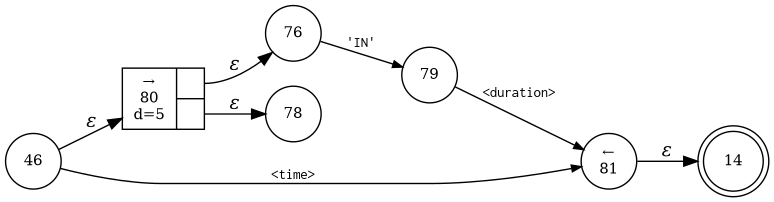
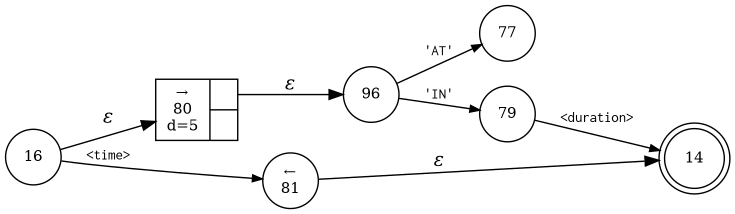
  digraph {
    rankdir=LR
    node [fixedsize=true fontsize=11 shape=circle peripheries=1]
    edge [fontname="Times-Italic"]
    n1 [label=14 shape=doublecircle width=.6 peripheries=""]
-   n2 [label=46 width=.55]
+   n2 [label=16 width=.55]
    n3 [fixedsize=false label="{&rarr;\n80\nd=5|{<p0>|<p1>}}" shape=record]
    n4 [label="&larr;\n81" width=.55]
-   n5 [label=76 width=.55]
-   n6 [label=78 width=.55]
+   n5 [label=96 width=.55]
+   n7 [label=77 width=.55]
    n8 [label=79 width=.55]
    n2 -> n3 [label="&epsilon;"]
    n2 -> n4 [arrowhead=normal arrowsize=.7 fontname=Courier fontsize=11 label="<time>"]
    n3 -> n5 [label="&epsilon;" tailport=p0]
-   n3 -> n6 [label="&epsilon;" tailport=p1]
    n4 -> n1 [label="&epsilon;"]
+   n5 -> n7 [arrowhead=normal arrowsize=.7 fontname=Courier fontsize=11 label="'AT'"]
    n5 -> n8 [arrowhead=normal arrowsize=.7 fontname=Courier fontsize=11 label="'IN'"]
-   n8 -> n4 [arrowhead=normal arrowsize=.7 fontname=Courier fontsize=11 label="<duration>"]
+   n8 -> n1 [arrowhead=normal arrowsize=.7 fontname=Courier fontsize=11 label="<duration>"]
  }
